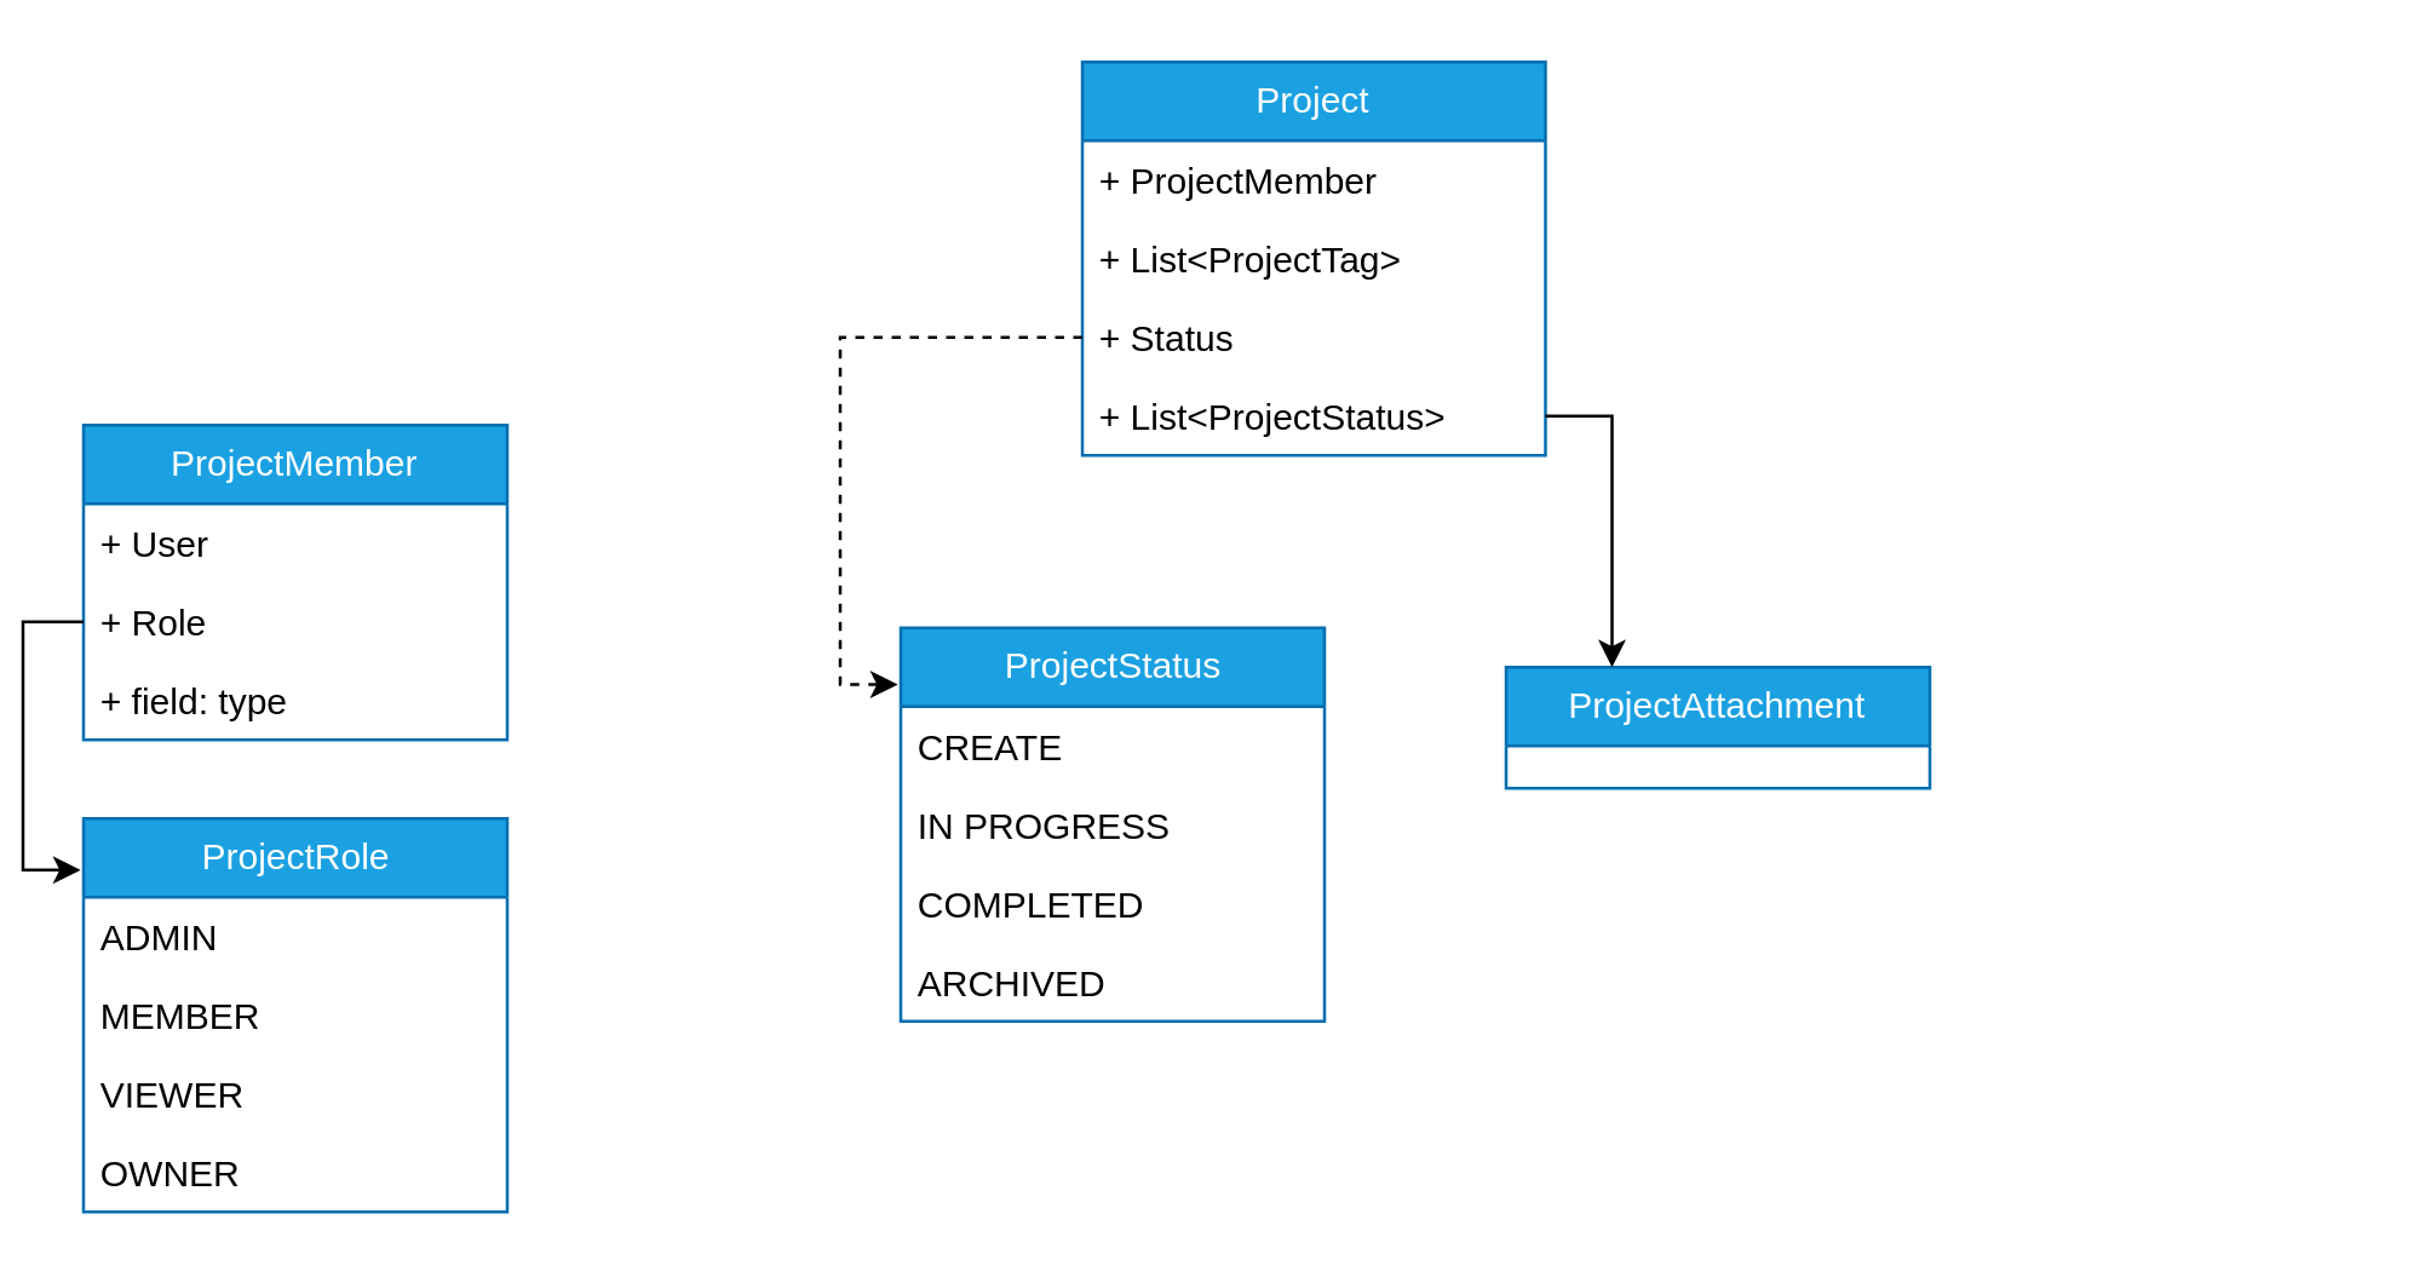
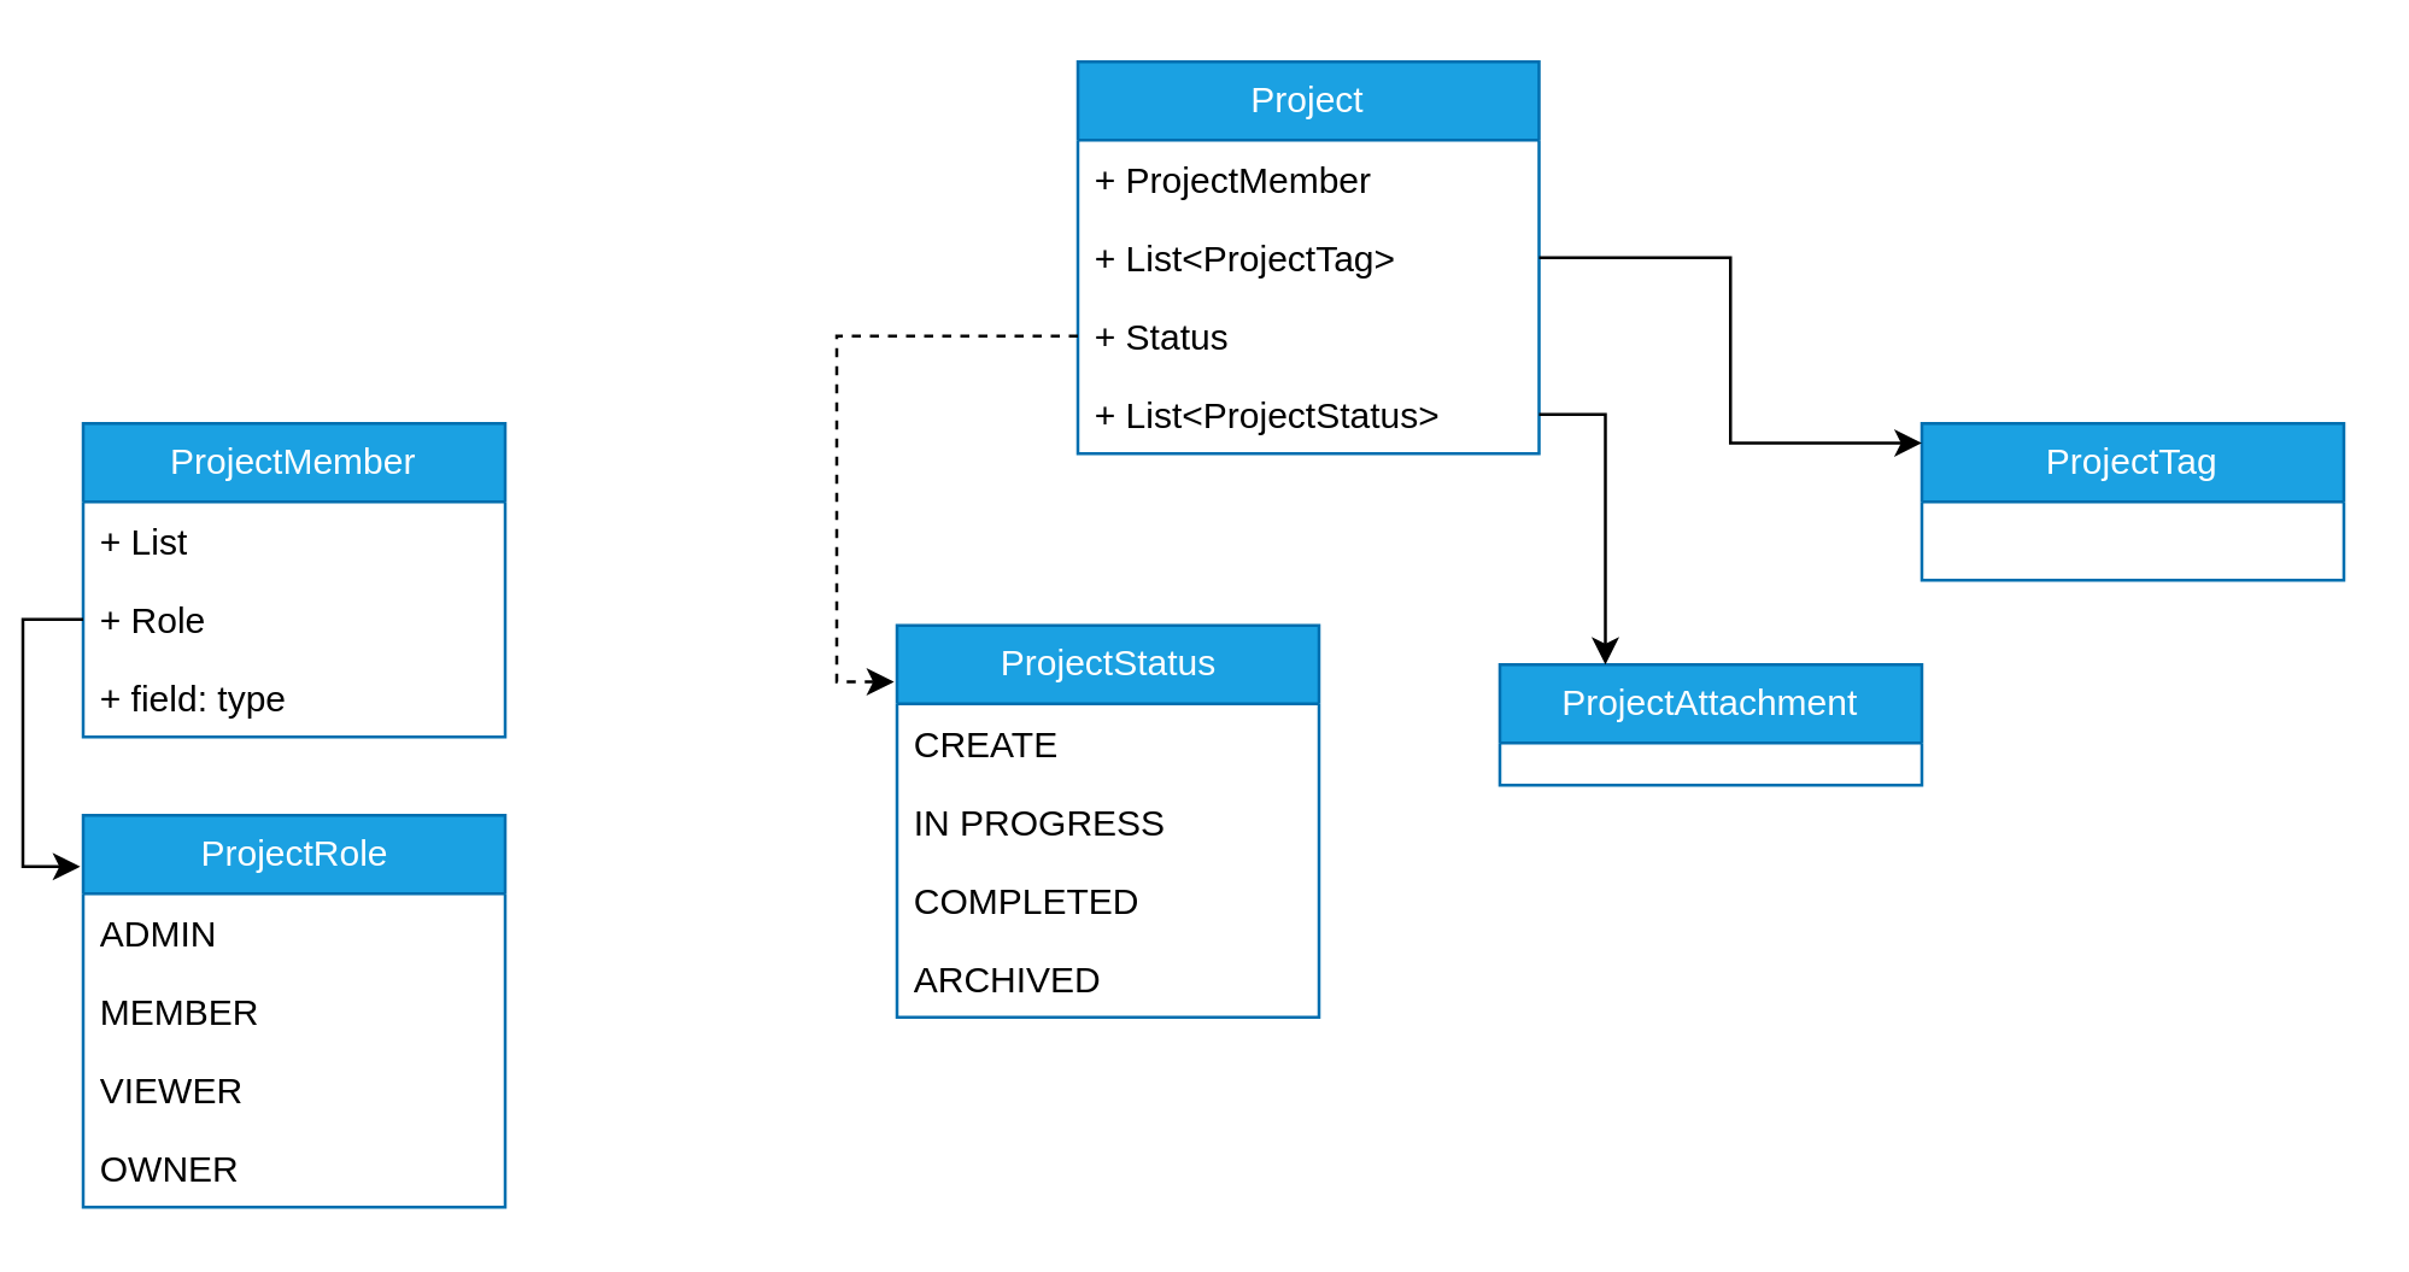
  <mxCell id="0" />
  <mxCell id="1" parent="0" />
  <mxCell id="2" value="Project" style="swimlane;fontStyle=0;childLayout=stackLayout;horizontal=1;startSize=26;fillColor=#1ba1e2;horizontalStack=0;resizeParent=1;resizeParentMax=0;resizeLast=0;collapsible=1;marginBottom=0;whiteSpace=wrap;html=1;fontColor=#ffffff;strokeColor=#006EAF;" parent="1" vertex="1"><mxGeometry x="350" y="20" width="153" height="130" as="geometry" /></mxCell>
  <mxCell id="3" value="+ ProjectMember" style="text;strokeColor=none;fillColor=none;align=left;verticalAlign=top;spacingLeft=4;spacingRight=4;overflow=hidden;rotatable=0;points=[[0,0.5],[1,0.5]];portConstraint=eastwest;whiteSpace=wrap;html=1;" parent="2" vertex="1"><mxGeometry y="26" width="153" height="26" as="geometry" /></mxCell>
  <mxCell id="4" value="+ List&amp;lt;ProjectTag&amp;gt;" style="text;strokeColor=none;fillColor=none;align=left;verticalAlign=top;spacingLeft=4;spacingRight=4;overflow=hidden;rotatable=0;points=[[0,0.5],[1,0.5]];portConstraint=eastwest;whiteSpace=wrap;html=1;" parent="2" vertex="1"><mxGeometry y="52" width="153" height="26" as="geometry" /></mxCell>
  <mxCell id="5" value="+ Status" style="text;strokeColor=none;fillColor=none;align=left;verticalAlign=top;spacingLeft=4;spacingRight=4;overflow=hidden;rotatable=0;points=[[0,0.5],[1,0.5]];portConstraint=eastwest;whiteSpace=wrap;html=1;" parent="2" vertex="1"><mxGeometry y="78" width="153" height="26" as="geometry" /></mxCell>
  <mxCell id="6" value="+ List&amp;lt;ProjectStatus&amp;gt;" style="text;strokeColor=none;fillColor=none;align=left;verticalAlign=top;spacingLeft=4;spacingRight=4;overflow=hidden;rotatable=0;points=[[0,0.5],[1,0.5]];portConstraint=eastwest;whiteSpace=wrap;html=1;" parent="2" vertex="1"><mxGeometry y="104" width="153" height="26" as="geometry" /></mxCell>
  <mxCell id="7" value="ProjectMember" style="swimlane;fontStyle=0;childLayout=stackLayout;horizontal=1;startSize=26;fillColor=#1ba1e2;horizontalStack=0;resizeParent=1;resizeParentMax=0;resizeLast=0;collapsible=1;marginBottom=0;whiteSpace=wrap;html=1;fontColor=#ffffff;strokeColor=#006EAF;" parent="1" vertex="1"><mxGeometry x="20" y="140" width="140" height="104" as="geometry" /></mxCell>
- <mxCell id="8" value="+ User" style="text;strokeColor=none;fillColor=none;align=left;verticalAlign=top;spacingLeft=4;spacingRight=4;overflow=hidden;rotatable=0;points=[[0,0.5],[1,0.5]];portConstraint=eastwest;whiteSpace=wrap;html=1;" parent="7" vertex="1"><mxGeometry y="26" width="140" height="26" as="geometry" /></mxCell>
+ <mxCell id="8" value="+ List" style="text;strokeColor=none;fillColor=none;align=left;verticalAlign=top;spacingLeft=4;spacingRight=4;overflow=hidden;rotatable=0;points=[[0,0.5],[1,0.5]];portConstraint=eastwest;whiteSpace=wrap;html=1;" parent="7" vertex="1"><mxGeometry y="26" width="140" height="26" as="geometry" /></mxCell>
  <mxCell id="9" value="+ Role" style="text;strokeColor=none;fillColor=none;align=left;verticalAlign=top;spacingLeft=4;spacingRight=4;overflow=hidden;rotatable=0;points=[[0,0.5],[1,0.5]];portConstraint=eastwest;whiteSpace=wrap;html=1;" parent="7" vertex="1"><mxGeometry y="52" width="140" height="26" as="geometry" /></mxCell>
  <mxCell id="10" value="+ field: type" style="text;strokeColor=none;fillColor=none;align=left;verticalAlign=top;spacingLeft=4;spacingRight=4;overflow=hidden;rotatable=0;points=[[0,0.5],[1,0.5]];portConstraint=eastwest;whiteSpace=wrap;html=1;" parent="7" vertex="1"><mxGeometry y="78" width="140" height="26" as="geometry" /></mxCell>
+ <mxCell id="11" value="ProjectTag" style="swimlane;fontStyle=0;childLayout=stackLayout;horizontal=1;startSize=26;fillColor=#1ba1e2;horizontalStack=0;resizeParent=1;resizeParentMax=0;resizeLast=0;collapsible=1;marginBottom=0;whiteSpace=wrap;html=1;fontColor=#ffffff;strokeColor=#006EAF;" parent="1" vertex="1"><mxGeometry x="630" y="140" width="140" height="52" as="geometry" /></mxCell>
+ <mxCell id="12" style="edgeStyle=orthogonalEdgeStyle;rounded=0;orthogonalLoop=1;jettySize=auto;html=1;exitX=1;exitY=0.5;exitDx=0;exitDy=0;entryX=0;entryY=0.125;entryDx=0;entryDy=0;entryPerimeter=0;" parent="1" source="4" target="11" edge="1"><mxGeometry relative="1" as="geometry" /></mxCell>
  <mxCell id="13" value="ProjectStatus" style="swimlane;fontStyle=0;childLayout=stackLayout;horizontal=1;startSize=26;fillColor=#1ba1e2;horizontalStack=0;resizeParent=1;resizeParentMax=0;resizeLast=0;collapsible=1;marginBottom=0;html=1;fontColor=#ffffff;strokeColor=#006EAF;" parent="1" vertex="1"><mxGeometry x="290" y="207" width="140" height="130" as="geometry" /></mxCell>
  <mxCell id="14" value="CREATE" style="text;strokeColor=none;fillColor=none;align=left;verticalAlign=top;spacingLeft=4;spacingRight=4;overflow=hidden;rotatable=0;points=[[0,0.5],[1,0.5]];portConstraint=eastwest;whiteSpace=wrap;html=1;" parent="13" vertex="1"><mxGeometry y="26" width="140" height="26" as="geometry" /></mxCell>
  <mxCell id="15" value="IN PROGRESS" style="text;strokeColor=none;fillColor=none;align=left;verticalAlign=top;spacingLeft=4;spacingRight=4;overflow=hidden;rotatable=0;points=[[0,0.5],[1,0.5]];portConstraint=eastwest;whiteSpace=wrap;html=1;" parent="13" vertex="1"><mxGeometry y="52" width="140" height="26" as="geometry" /></mxCell>
  <mxCell id="16" value="COMPLETED" style="text;strokeColor=none;fillColor=none;align=left;verticalAlign=top;spacingLeft=4;spacingRight=4;overflow=hidden;rotatable=0;points=[[0,0.5],[1,0.5]];portConstraint=eastwest;whiteSpace=wrap;html=1;" parent="13" vertex="1"><mxGeometry y="78" width="140" height="26" as="geometry" /></mxCell>
  <mxCell id="17" value="ARCHIVED" style="text;strokeColor=none;fillColor=none;align=left;verticalAlign=top;spacingLeft=4;spacingRight=4;overflow=hidden;rotatable=0;points=[[0,0.5],[1,0.5]];portConstraint=eastwest;whiteSpace=wrap;html=1;" parent="13" vertex="1"><mxGeometry y="104" width="140" height="26" as="geometry" /></mxCell>
  <mxCell id="18" style="edgeStyle=orthogonalEdgeStyle;rounded=0;orthogonalLoop=1;jettySize=auto;html=1;exitX=0;exitY=0.5;exitDx=0;exitDy=0;entryX=-0.007;entryY=0.144;entryDx=0;entryDy=0;entryPerimeter=0;dashed=1;" parent="1" source="5" target="13" edge="1"><mxGeometry relative="1" as="geometry"><mxPoint x="300" y="180" as="targetPoint" /></mxGeometry></mxCell>
  <mxCell id="19" value="ProjectRole" style="swimlane;fontStyle=0;childLayout=stackLayout;horizontal=1;startSize=26;fillColor=#1ba1e2;horizontalStack=0;resizeParent=1;resizeParentMax=0;resizeLast=0;collapsible=1;marginBottom=0;html=1;fontColor=#ffffff;strokeColor=#006EAF;" parent="1" vertex="1"><mxGeometry x="20" y="270" width="140" height="130" as="geometry" /></mxCell>
  <mxCell id="20" value="ADMIN" style="text;strokeColor=none;fillColor=none;align=left;verticalAlign=top;spacingLeft=4;spacingRight=4;overflow=hidden;rotatable=0;points=[[0,0.5],[1,0.5]];portConstraint=eastwest;whiteSpace=wrap;html=1;" parent="19" vertex="1"><mxGeometry y="26" width="140" height="26" as="geometry" /></mxCell>
  <mxCell id="21" value="MEMBER" style="text;strokeColor=none;fillColor=none;align=left;verticalAlign=top;spacingLeft=4;spacingRight=4;overflow=hidden;rotatable=0;points=[[0,0.5],[1,0.5]];portConstraint=eastwest;whiteSpace=wrap;html=1;" parent="19" vertex="1"><mxGeometry y="52" width="140" height="26" as="geometry" /></mxCell>
  <mxCell id="22" value="VIEWER" style="text;strokeColor=none;fillColor=none;align=left;verticalAlign=top;spacingLeft=4;spacingRight=4;overflow=hidden;rotatable=0;points=[[0,0.5],[1,0.5]];portConstraint=eastwest;whiteSpace=wrap;html=1;" parent="19" vertex="1"><mxGeometry y="78" width="140" height="26" as="geometry" /></mxCell>
  <mxCell id="23" value="OWNER" style="text;strokeColor=none;fillColor=none;align=left;verticalAlign=top;spacingLeft=4;spacingRight=4;overflow=hidden;rotatable=0;points=[[0,0.5],[1,0.5]];portConstraint=eastwest;whiteSpace=wrap;html=1;" parent="19" vertex="1"><mxGeometry y="104" width="140" height="26" as="geometry" /></mxCell>
  <mxCell id="24" style="edgeStyle=orthogonalEdgeStyle;rounded=0;orthogonalLoop=1;jettySize=auto;html=1;exitX=0;exitY=0.5;exitDx=0;exitDy=0;entryX=-0.007;entryY=0.131;entryDx=0;entryDy=0;entryPerimeter=0;" parent="1" source="9" target="19" edge="1"><mxGeometry relative="1" as="geometry" /></mxCell>
  <mxCell id="25" value="ProjectAttachment" style="swimlane;fontStyle=0;childLayout=stackLayout;horizontal=1;startSize=26;fillColor=#1ba1e2;horizontalStack=0;resizeParent=1;resizeParentMax=0;resizeLast=0;collapsible=1;marginBottom=0;whiteSpace=wrap;html=1;fontColor=#ffffff;strokeColor=#006EAF;" parent="1" vertex="1"><mxGeometry x="490" y="220" width="140" height="40" as="geometry" /></mxCell>
  <mxCell id="26" style="edgeStyle=orthogonalEdgeStyle;rounded=0;orthogonalLoop=1;jettySize=auto;html=1;exitX=1;exitY=0.5;exitDx=0;exitDy=0;entryX=0.25;entryY=0;entryDx=0;entryDy=0;" parent="1" source="6" target="25" edge="1"><mxGeometry relative="1" as="geometry" /></mxCell>
